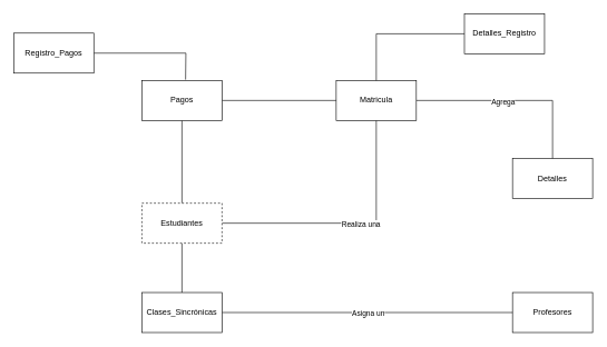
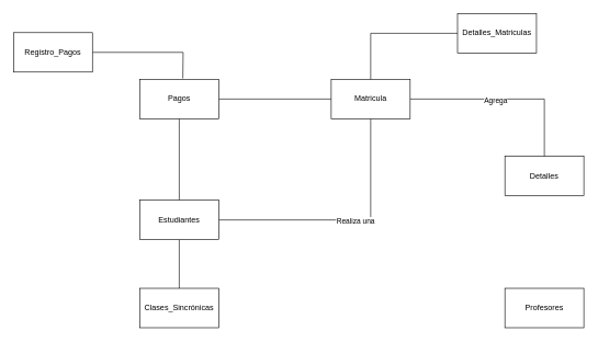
  <mxCell id="0" />
  <mxCell id="1" parent="0" />
  <mxCell id="2" style="edgeStyle=orthogonalEdgeStyle;rounded=0;orthogonalLoop=1;jettySize=auto;html=1;endArrow=none;endFill=0;" parent="1" source="6" target="16" edge="1"><mxGeometry relative="1" as="geometry" /></mxCell>
  <mxCell id="3" style="edgeStyle=orthogonalEdgeStyle;rounded=0;orthogonalLoop=1;jettySize=auto;html=1;entryX=0.5;entryY=1;entryDx=0;entryDy=0;endArrow=none;endFill=0;" parent="1" source="6" target="13" edge="1"><mxGeometry relative="1" as="geometry" /></mxCell>
  <mxCell id="4" style="edgeStyle=orthogonalEdgeStyle;rounded=0;orthogonalLoop=1;jettySize=auto;html=1;entryX=0.5;entryY=1;entryDx=0;entryDy=0;endArrow=none;endFill=0;" parent="1" source="6" target="10" edge="1"><mxGeometry relative="1" as="geometry" /></mxCell>
  <mxCell id="5" value="Realiza una" style="edgeLabel;html=1;align=center;verticalAlign=middle;resizable=0;points=[];" parent="4" vertex="1" connectable="0"><mxGeometry x="0.073" y="-1" relative="1" as="geometry"><mxPoint as="offset" /></mxGeometry></mxCell>
- <mxCell id="6" value="Estudiantes" style="rounded=0;whiteSpace=wrap;html=1;dashed=1;" parent="1" vertex="1"><mxGeometry x="212" y="304" width="120" height="60" as="geometry" /></mxCell>
+ <mxCell id="6" value="Estudiantes" style="rounded=0;whiteSpace=wrap;html=1;" parent="1" vertex="1"><mxGeometry x="212" y="304" width="120" height="60" as="geometry" /></mxCell>
  <mxCell id="7" value="Detalles" style="rounded=0;whiteSpace=wrap;html=1;" parent="1" vertex="1"><mxGeometry x="767" y="237" width="120" height="60" as="geometry" /></mxCell>
  <mxCell id="8" style="edgeStyle=orthogonalEdgeStyle;rounded=0;orthogonalLoop=1;jettySize=auto;html=1;entryX=0.5;entryY=0;entryDx=0;entryDy=0;endArrow=none;endFill=0;" parent="1" source="10" target="7" edge="1"><mxGeometry relative="1" as="geometry" /></mxCell>
  <mxCell id="9" value="Agrega" style="edgeLabel;html=1;align=center;verticalAlign=middle;resizable=0;points=[];" parent="8" vertex="1" connectable="0"><mxGeometry x="-0.113" y="-2" relative="1" as="geometry"><mxPoint as="offset" /></mxGeometry></mxCell>
  <mxCell id="10" value="Matricula" style="rounded=0;whiteSpace=wrap;html=1;" parent="1" vertex="1"><mxGeometry x="503" y="120" width="120" height="60" as="geometry" /></mxCell>
  <mxCell id="11" value="Profesores" style="rounded=0;whiteSpace=wrap;html=1;" parent="1" vertex="1"><mxGeometry x="767" y="438" width="120" height="60" as="geometry" /></mxCell>
  <mxCell id="12" style="edgeStyle=orthogonalEdgeStyle;rounded=0;orthogonalLoop=1;jettySize=auto;html=1;entryX=0;entryY=0.5;entryDx=0;entryDy=0;endArrow=none;endFill=0;" parent="1" source="13" target="10" edge="1"><mxGeometry relative="1" as="geometry" /></mxCell>
  <mxCell id="13" value="Pagos" style="rounded=0;whiteSpace=wrap;html=1;" parent="1" vertex="1"><mxGeometry x="212" y="120" width="120" height="60" as="geometry" /></mxCell>
- <mxCell id="14" style="edgeStyle=orthogonalEdgeStyle;rounded=0;orthogonalLoop=1;jettySize=auto;html=1;entryX=0;entryY=0.5;entryDx=0;entryDy=0;endArrow=none;endFill=0;" parent="1" source="16" target="11" edge="1"><mxGeometry relative="1" as="geometry" /></mxCell>
- <mxCell id="15" value="Asigna un" style="edgeLabel;html=1;align=center;verticalAlign=middle;resizable=0;points=[];" parent="14" vertex="1" connectable="0"><mxGeometry x="-0.149" y="-2" relative="1" as="geometry"><mxPoint x="33" y="-2" as="offset" /></mxGeometry></mxCell>
  <mxCell id="16" value="Clases_Sincrónicas" style="rounded=0;whiteSpace=wrap;html=1;" parent="1" vertex="1"><mxGeometry x="212" y="438" width="120" height="60" as="geometry" /></mxCell>
  <mxCell id="17" style="edgeStyle=orthogonalEdgeStyle;rounded=0;orthogonalLoop=1;jettySize=auto;html=1;endArrow=none;endFill=0;" parent="1" source="18" edge="1"><mxGeometry relative="1" as="geometry"><mxPoint x="277.429" y="118.714" as="targetPoint" /></mxGeometry></mxCell>
  <mxCell id="18" value="Registro_Pagos" style="rounded=0;whiteSpace=wrap;html=1;" parent="1" vertex="1"><mxGeometry x="20" y="49" width="120" height="60" as="geometry" /></mxCell>
  <mxCell id="19" style="edgeStyle=orthogonalEdgeStyle;rounded=0;orthogonalLoop=1;jettySize=auto;html=1;entryX=0.5;entryY=0;entryDx=0;entryDy=0;endArrow=none;endFill=0;" parent="1" source="20" target="10" edge="1"><mxGeometry relative="1" as="geometry" /></mxCell>
- <mxCell id="20" value="Detalles_Registro" style="rounded=0;whiteSpace=wrap;html=1;" parent="1" vertex="1"><mxGeometry x="695" y="20" width="120" height="60" as="geometry" /></mxCell>
+ <mxCell id="20" value="Detalles_Matriculas" style="rounded=0;whiteSpace=wrap;html=1;" parent="1" vertex="1"><mxGeometry x="695" y="20" width="120" height="60" as="geometry" /></mxCell>
